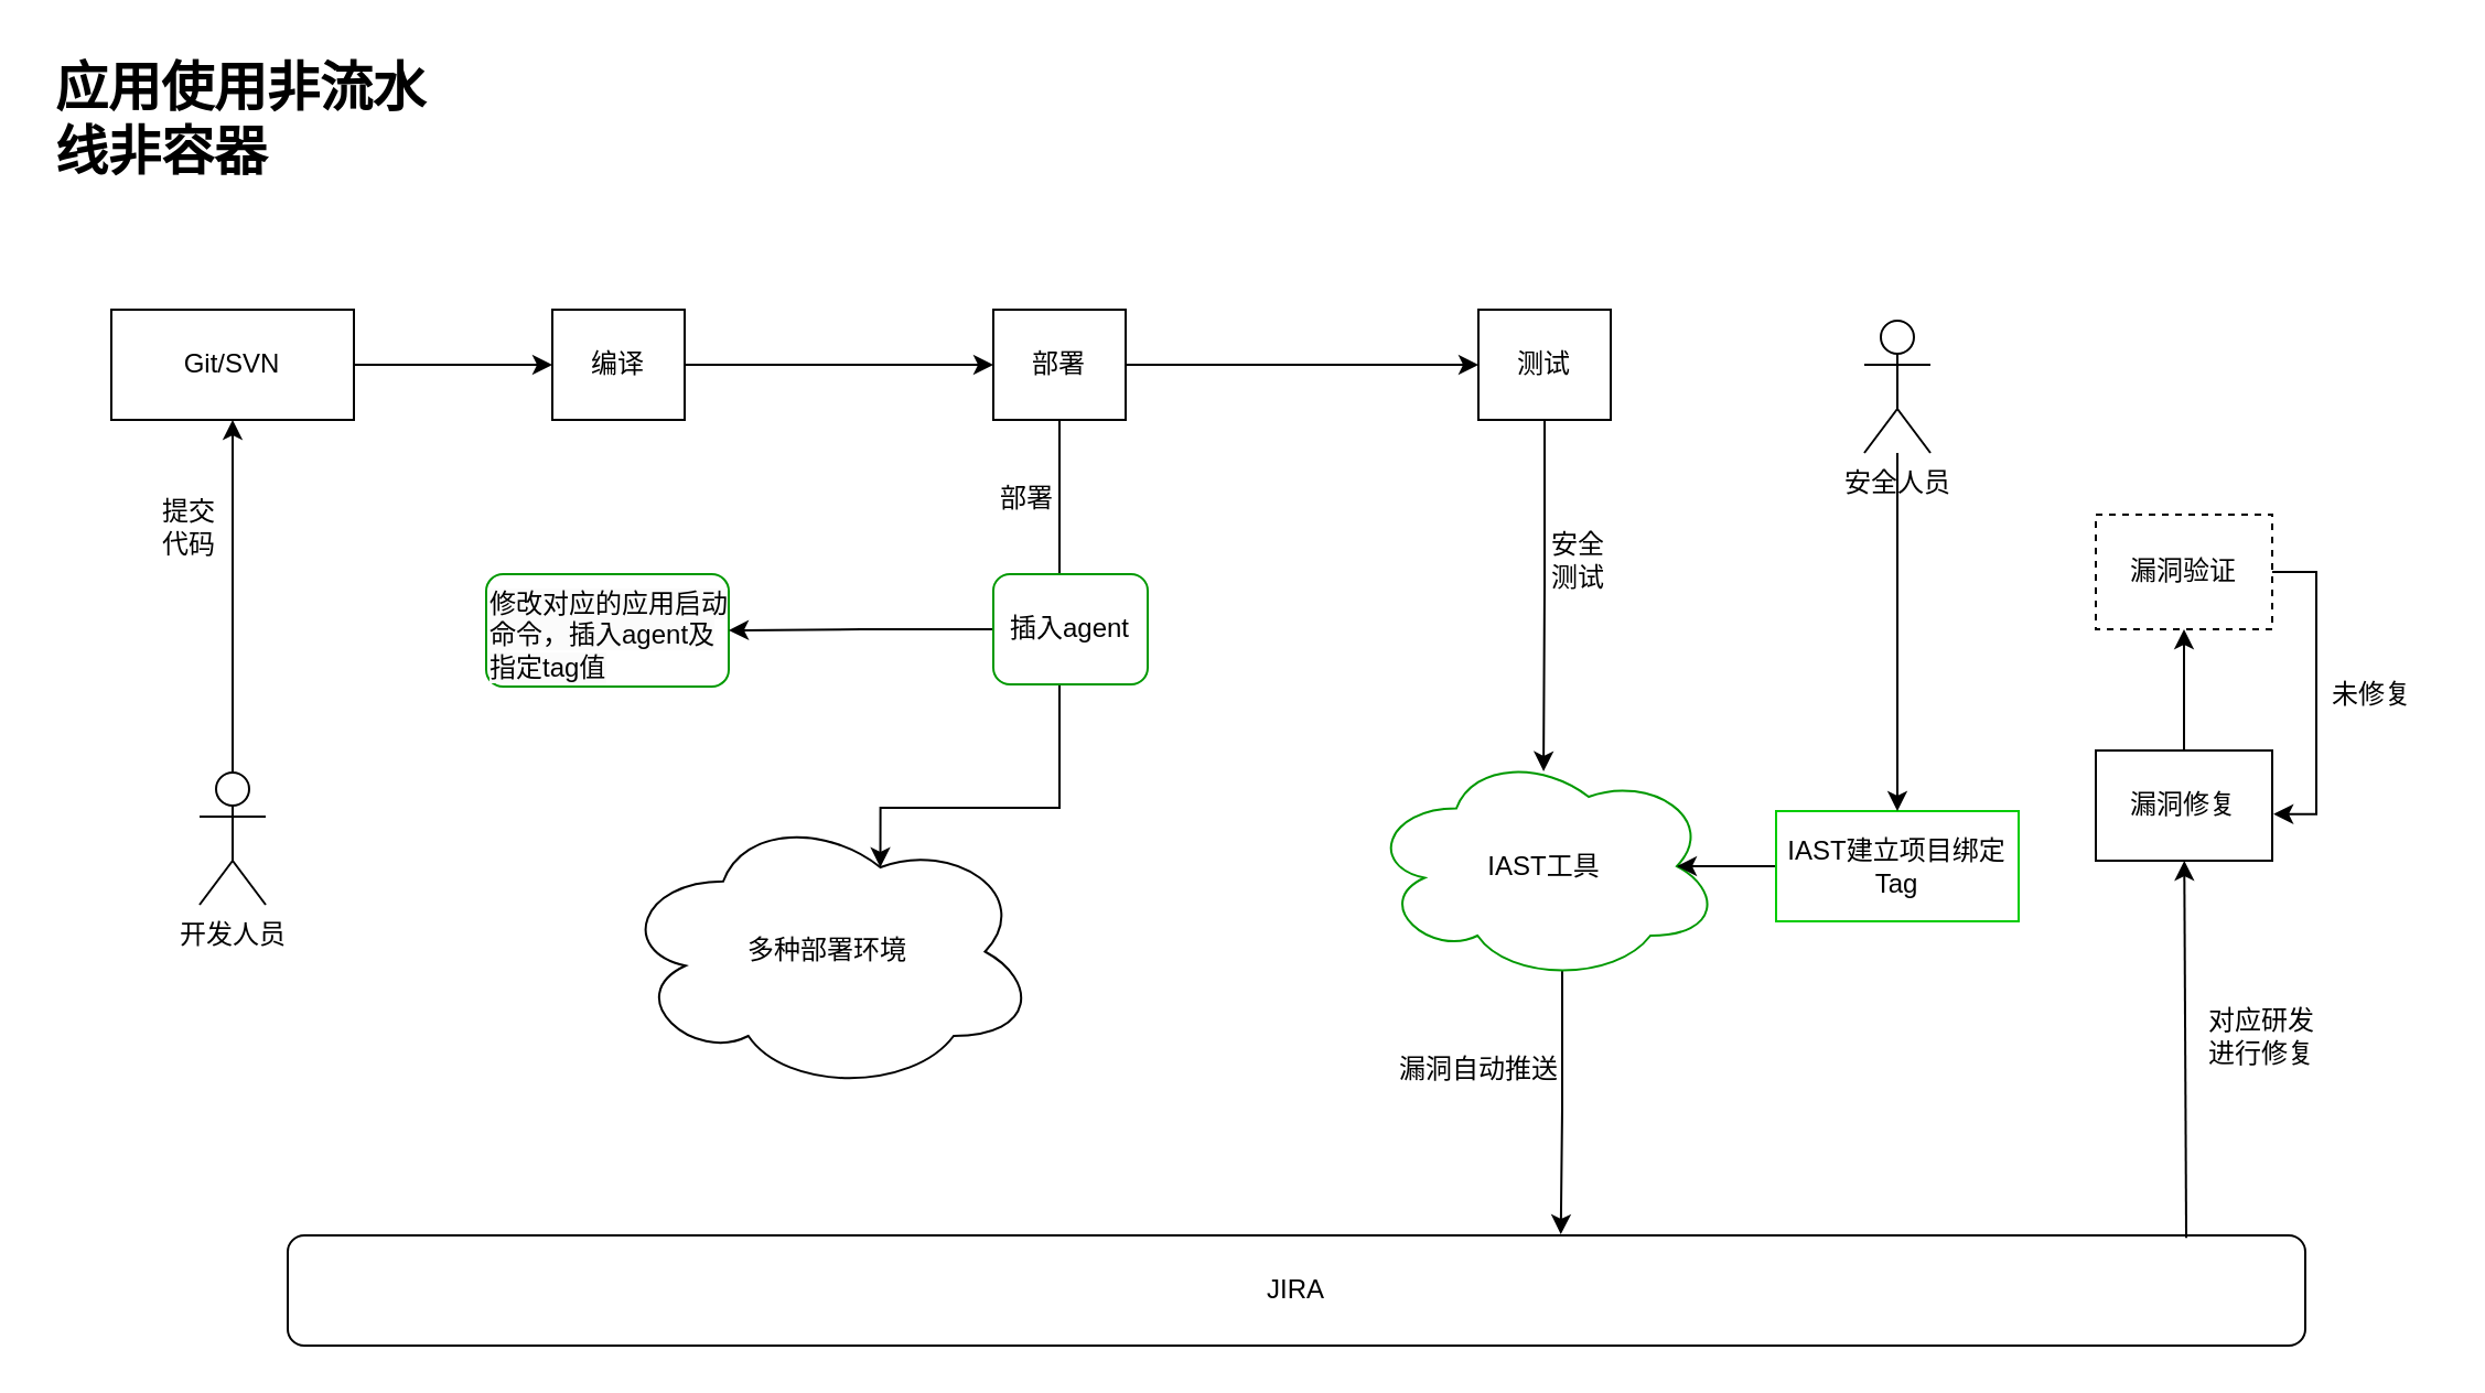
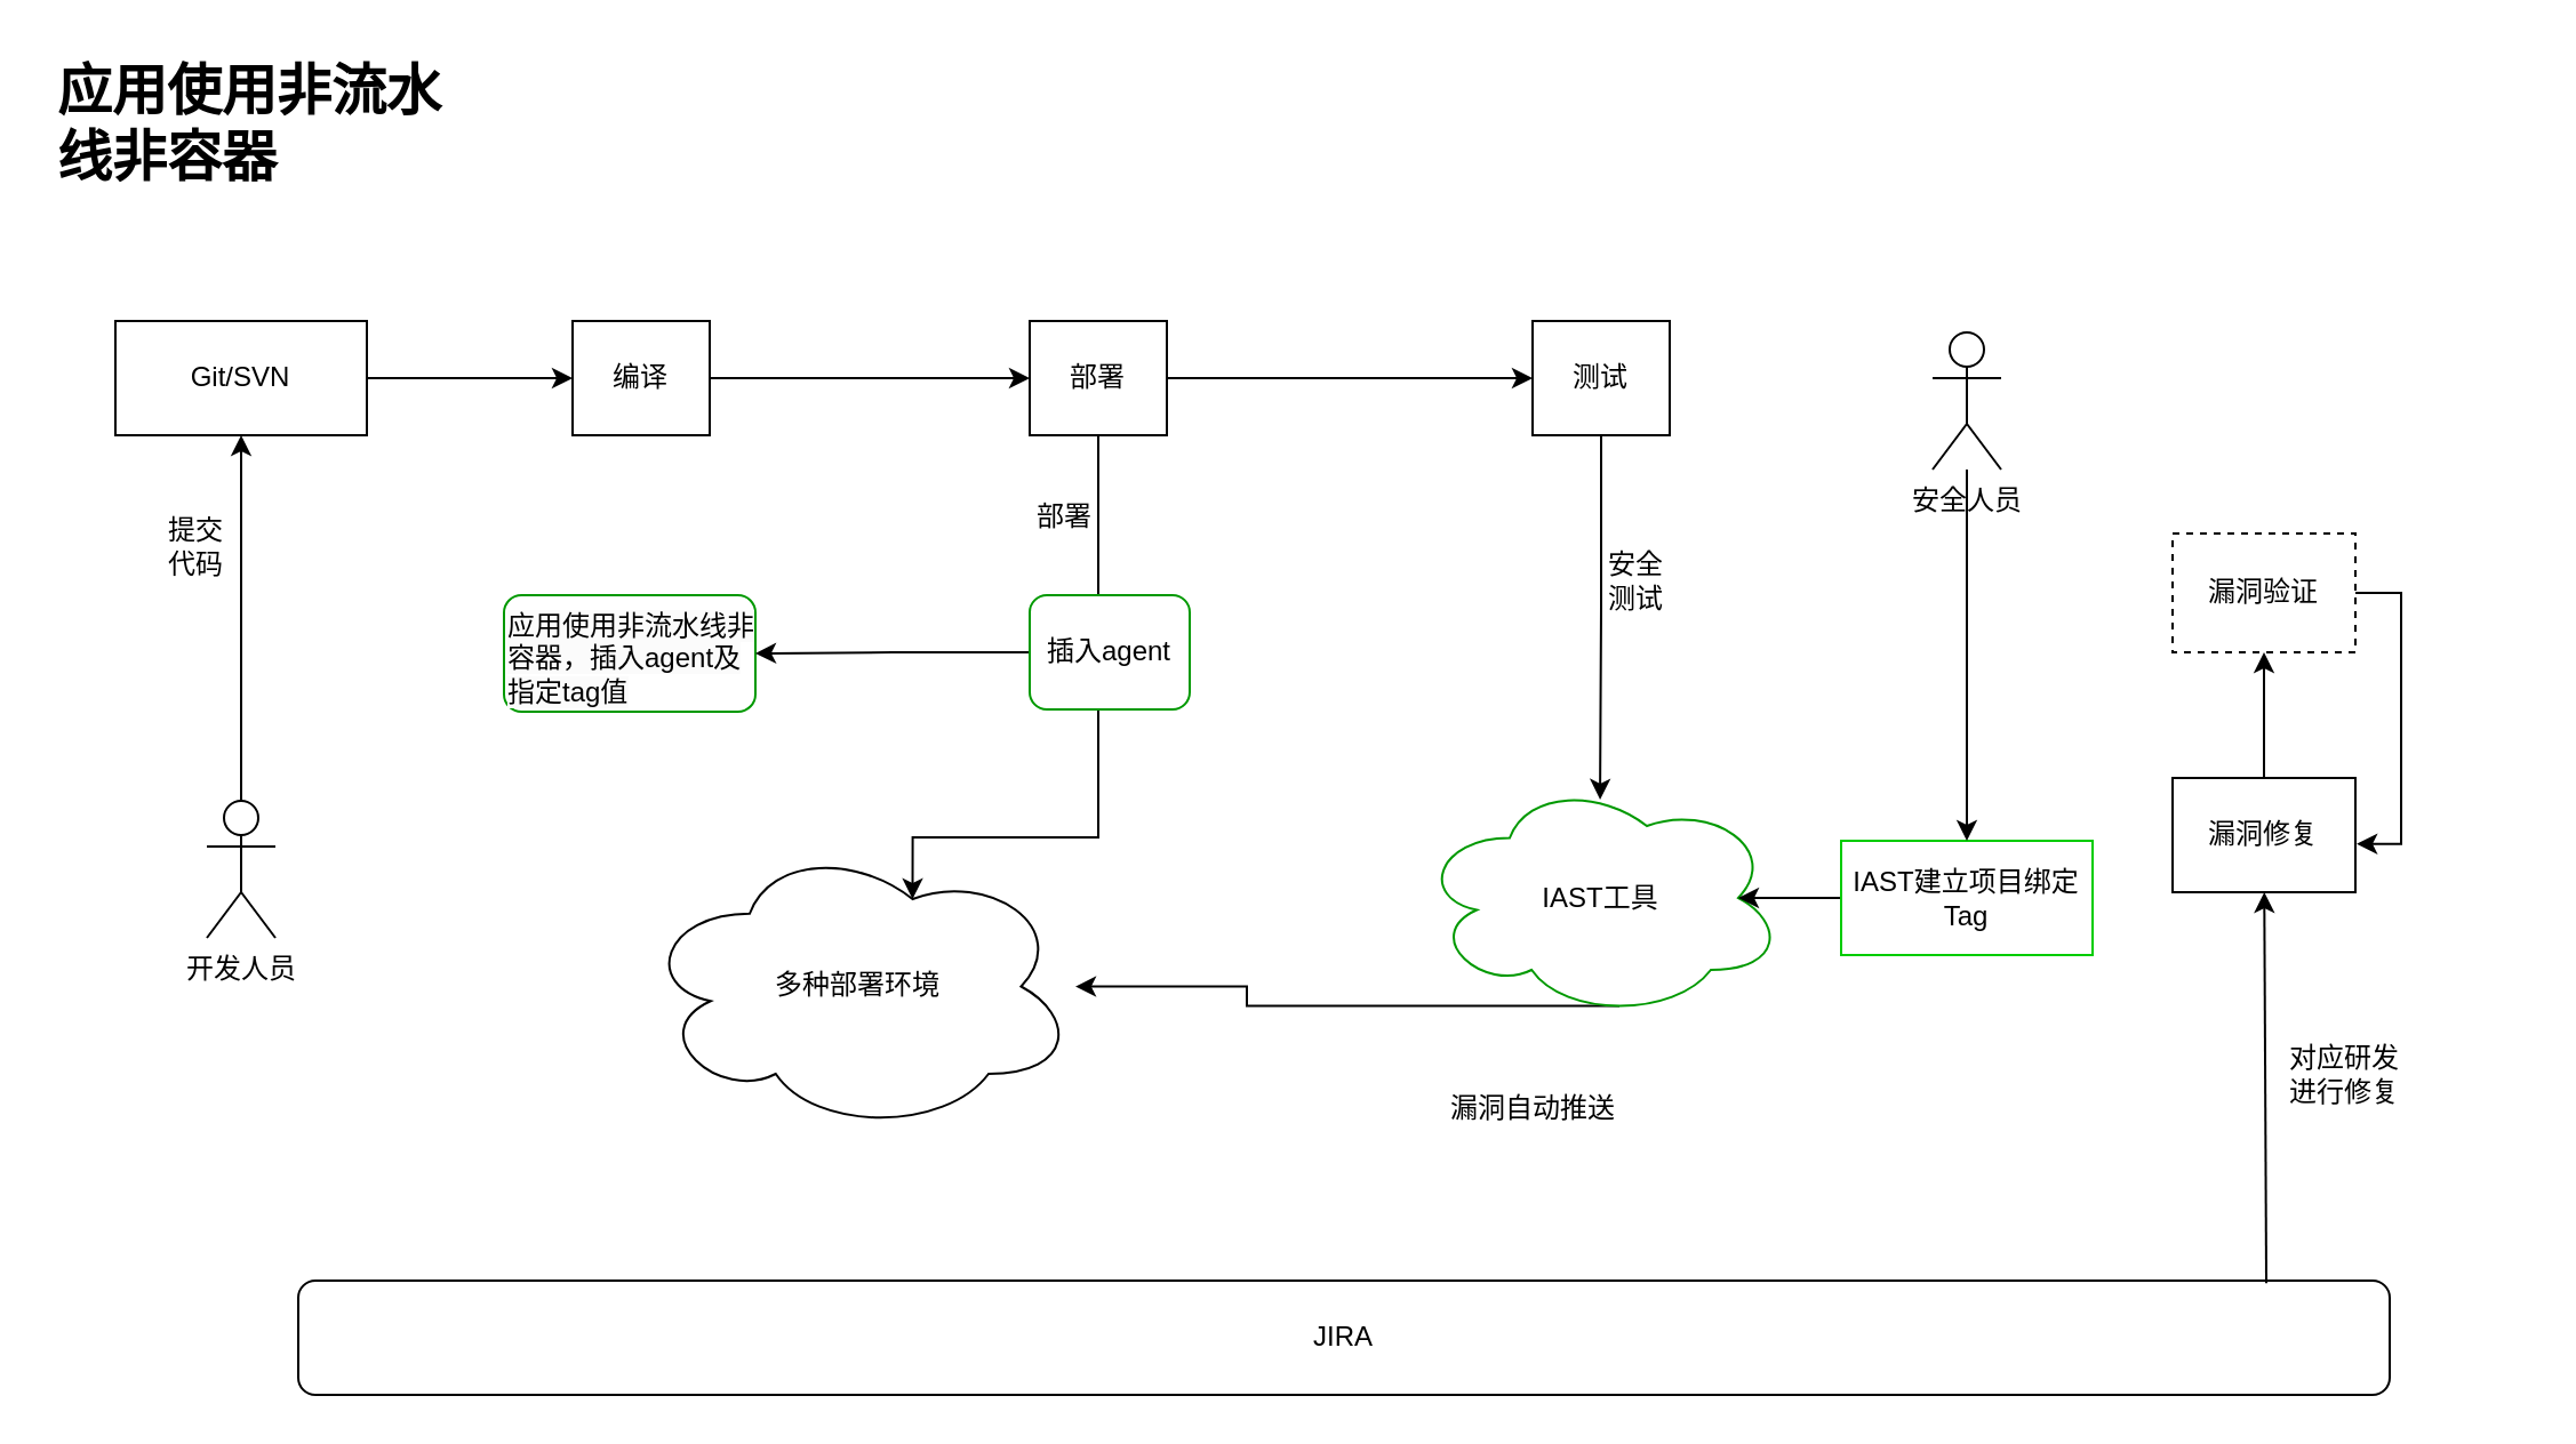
  <mxCell id="0" />
  <mxCell id="1" parent="0" />
  <mxCell id="2" value="&lt;h1&gt;应用使用非流水线非容器&lt;/h1&gt;" style="text;html=1;strokeColor=none;fillColor=none;spacing=5;spacingTop=-20;whiteSpace=wrap;overflow=hidden;rounded=0;" vertex="1" parent="1"><mxGeometry x="20" y="20" width="190" height="110" as="geometry" /></mxCell>
  <mxCell id="3" style="edgeStyle=orthogonalEdgeStyle;rounded=0;orthogonalLoop=1;jettySize=auto;html=1;entryX=0;entryY=0.5;entryDx=0;entryDy=0;" edge="1" parent="1" source="4" target="9"><mxGeometry relative="1" as="geometry"><mxPoint x="310" y="165" as="targetPoint" /></mxGeometry></mxCell>
  <mxCell id="4" value="Git/SVN" style="rounded=0;whiteSpace=wrap;html=1;" vertex="1" parent="1"><mxGeometry x="50" y="140" width="110" height="50" as="geometry" /></mxCell>
  <mxCell id="5" value="提交&lt;br&gt;代码" style="text;html=1;align=center;verticalAlign=middle;resizable=0;points=[];autosize=1;strokeColor=none;fillColor=none;" vertex="1" parent="1"><mxGeometry x="60" y="219" width="50" height="40" as="geometry" /></mxCell>
  <mxCell id="6" style="edgeStyle=orthogonalEdgeStyle;rounded=0;orthogonalLoop=1;jettySize=auto;html=1;entryX=0.5;entryY=1;entryDx=0;entryDy=0;exitX=0.5;exitY=0;exitDx=0;exitDy=0;exitPerimeter=0;" edge="1" parent="1" source="7" target="4"><mxGeometry relative="1" as="geometry"><mxPoint x="105" y="274" as="sourcePoint" /></mxGeometry></mxCell>
  <mxCell id="7" value="开发人员" style="shape=umlActor;verticalLabelPosition=bottom;verticalAlign=top;html=1;outlineConnect=0;" vertex="1" parent="1"><mxGeometry x="90" y="350" width="30" height="60" as="geometry" /></mxCell>
  <mxCell id="8" style="edgeStyle=orthogonalEdgeStyle;rounded=0;orthogonalLoop=1;jettySize=auto;html=1;exitX=1;exitY=0.5;exitDx=0;exitDy=0;strokeWidth=1;entryX=0;entryY=0.5;entryDx=0;entryDy=0;" edge="1" parent="1" source="9" target="12"><mxGeometry relative="1" as="geometry"><mxPoint x="475" y="165" as="targetPoint" /></mxGeometry></mxCell>
  <mxCell id="9" value="编译" style="rounded=0;whiteSpace=wrap;html=1;" vertex="1" parent="1"><mxGeometry x="250" y="140" width="60" height="50" as="geometry" /></mxCell>
  <mxCell id="10" value="" style="edgeStyle=orthogonalEdgeStyle;rounded=0;orthogonalLoop=1;jettySize=auto;html=1;exitX=1;exitY=0.5;exitDx=0;exitDy=0;" edge="1" parent="1" source="12" target="14"><mxGeometry relative="1" as="geometry"><mxPoint x="640" y="160" as="sourcePoint" /></mxGeometry></mxCell>
  <mxCell id="11" style="edgeStyle=orthogonalEdgeStyle;rounded=0;orthogonalLoop=1;jettySize=auto;html=1;entryX=0.625;entryY=0.2;entryDx=0;entryDy=0;entryPerimeter=0;" edge="1" parent="1" source="36" target="15"><mxGeometry relative="1" as="geometry"><Array as="points"><mxPoint x="480" y="366" /></Array></mxGeometry></mxCell>
  <mxCell id="12" value="部署" style="rounded=0;whiteSpace=wrap;html=1;" vertex="1" parent="1"><mxGeometry x="450" y="140" width="60" height="50" as="geometry" /></mxCell>
  <mxCell id="13" style="edgeStyle=orthogonalEdgeStyle;rounded=0;orthogonalLoop=1;jettySize=auto;html=1;entryX=0.497;entryY=0.09;entryDx=0;entryDy=0;entryPerimeter=0;" edge="1" parent="1" source="14" target="18"><mxGeometry relative="1" as="geometry"><mxPoint x="690" y="300" as="targetPoint" /><Array as="points" /></mxGeometry></mxCell>
  <mxCell id="14" value="测试" style="whiteSpace=wrap;html=1;" vertex="1" parent="1"><mxGeometry x="670" y="140" width="60" height="50" as="geometry" /></mxCell>
  <mxCell id="15" value="多种部署环境" style="ellipse;shape=cloud;whiteSpace=wrap;html=1;align=center;" vertex="1" parent="1"><mxGeometry x="280" y="367.5" width="190" height="127.5" as="geometry" /></mxCell>
  <mxCell id="16" value="部署" style="text;html=1;align=center;verticalAlign=middle;resizable=0;points=[];autosize=1;strokeColor=none;fillColor=none;" vertex="1" parent="1"><mxGeometry x="440" y="211" width="50" height="30" as="geometry" /></mxCell>
- <mxCell id="17" style="edgeStyle=orthogonalEdgeStyle;rounded=0;orthogonalLoop=1;jettySize=auto;html=1;exitX=0.55;exitY=0.95;exitDx=0;exitDy=0;exitPerimeter=0;entryX=0.631;entryY=-0.01;entryDx=0;entryDy=0;entryPerimeter=0;" edge="1" parent="1" source="18" target="27"><mxGeometry relative="1" as="geometry" /></mxCell>
+ <mxCell id="17" style="edgeStyle=orthogonalEdgeStyle;rounded=0;orthogonalLoop=1;jettySize=auto;html=1;exitX=0.55;exitY=0.95;exitDx=0;exitDy=0;exitPerimeter=0;" edge="1" parent="1" source="18" target="15"><mxGeometry relative="1" as="geometry" /></mxCell>
  <mxCell id="18" value="IAST工具" style="ellipse;shape=cloud;whiteSpace=wrap;html=1;strokeColor=#009900;" vertex="1" parent="1"><mxGeometry x="620" y="340" width="160" height="105" as="geometry" /></mxCell>
  <mxCell id="19" value="安全&lt;br&gt;测试" style="text;html=1;align=center;verticalAlign=middle;resizable=0;points=[];autosize=1;strokeColor=none;fillColor=none;" vertex="1" parent="1"><mxGeometry x="690" y="234" width="50" height="40" as="geometry" /></mxCell>
  <mxCell id="20" style="edgeStyle=orthogonalEdgeStyle;rounded=0;orthogonalLoop=1;jettySize=auto;html=1;entryX=1.007;entryY=0.577;entryDx=0;entryDy=0;entryPerimeter=0;exitX=1;exitY=0.5;exitDx=0;exitDy=0;" edge="1" parent="1" source="21" target="24"><mxGeometry relative="1" as="geometry" /></mxCell>
  <mxCell id="21" value="漏洞验证" style="whiteSpace=wrap;html=1;dashed=1;" vertex="1" parent="1"><mxGeometry x="950" y="233" width="80" height="52" as="geometry" /></mxCell>
  <mxCell id="22" value="漏洞自动推送" style="text;html=1;align=center;verticalAlign=middle;resizable=0;points=[];autosize=1;strokeColor=none;fillColor=none;" vertex="1" parent="1"><mxGeometry x="620" y="470" width="100" height="30" as="geometry" /></mxCell>
  <mxCell id="23" style="edgeStyle=orthogonalEdgeStyle;rounded=0;orthogonalLoop=1;jettySize=auto;html=1;exitX=0.5;exitY=0;exitDx=0;exitDy=0;entryX=0.5;entryY=1;entryDx=0;entryDy=0;" edge="1" parent="1" source="24" target="21"><mxGeometry relative="1" as="geometry" /></mxCell>
  <mxCell id="24" value="漏洞修复" style="whiteSpace=wrap;html=1;" vertex="1" parent="1"><mxGeometry x="950" y="340" width="80" height="50" as="geometry" /></mxCell>
  <mxCell id="25" value="对应研发&lt;br&gt;进行修复" style="text;html=1;align=center;verticalAlign=middle;resizable=0;points=[];autosize=1;strokeColor=none;fillColor=none;" vertex="1" parent="1"><mxGeometry x="990" y="450" width="70" height="40" as="geometry" /></mxCell>
- <mxCell id="26" value="未修复" style="text;html=1;align=center;verticalAlign=middle;resizable=0;points=[];autosize=1;strokeColor=none;fillColor=none;" vertex="1" parent="1"><mxGeometry x="1045" y="300" width="60" height="30" as="geometry" /></mxCell>
  <mxCell id="27" value="JIRA" style="rounded=1;whiteSpace=wrap;html=1;" vertex="1" parent="1"><mxGeometry x="130" y="560" width="915" height="50" as="geometry" /></mxCell>
- <mxCell id="28" value="&lt;span style=&quot;color: rgb(0, 0, 0); font-family: Helvetica; font-size: 12px; font-style: normal; font-variant-ligatures: normal; font-variant-caps: normal; font-weight: 400; letter-spacing: normal; orphans: 2; text-align: center; text-indent: 0px; text-transform: none; widows: 2; word-spacing: 0px; -webkit-text-stroke-width: 0px; background-color: rgb(251, 251, 251); text-decoration-thickness: initial; text-decoration-style: initial; text-decoration-color: initial; float: none; display: inline !important;&quot;&gt;修改对应的应用启动命令，插入agent及指定tag值&lt;/span&gt;" style="text;whiteSpace=wrap;html=1;strokeColor=#009900;glass=0;rounded=1;shadow=0;" vertex="1" parent="1"><mxGeometry x="220" y="260" width="110" height="51" as="geometry" /></mxCell>
+ <mxCell id="28" value="&lt;span style=&quot;color: rgb(0, 0, 0); font-family: Helvetica; font-size: 12px; font-style: normal; font-variant-ligatures: normal; font-variant-caps: normal; font-weight: 400; letter-spacing: normal; orphans: 2; text-align: center; text-indent: 0px; text-transform: none; widows: 2; word-spacing: 0px; -webkit-text-stroke-width: 0px; background-color: rgb(251, 251, 251); text-decoration-thickness: initial; text-decoration-style: initial; text-decoration-color: initial; float: none; display: inline !important;&quot;&gt;应用使用非流水线非容器，插入agent及指定tag值&lt;/span&gt;" style="text;whiteSpace=wrap;html=1;strokeColor=#009900;glass=0;rounded=1;shadow=0;" vertex="1" parent="1"><mxGeometry x="220" y="260" width="110" height="51" as="geometry" /></mxCell>
  <mxCell id="29" value="" style="edgeStyle=orthogonalEdgeStyle;rounded=0;orthogonalLoop=1;jettySize=auto;html=1;entryX=0.875;entryY=0.5;entryDx=0;entryDy=0;entryPerimeter=0;" edge="1" parent="1" source="30" target="18"><mxGeometry relative="1" as="geometry" /></mxCell>
  <mxCell id="30" value="IAST建立项目绑定Tag" style="whiteSpace=wrap;html=1;strokeColor=#00CC00;" vertex="1" parent="1"><mxGeometry x="805" y="367.5" width="110" height="50" as="geometry" /></mxCell>
  <mxCell id="31" value="" style="edgeStyle=orthogonalEdgeStyle;rounded=0;orthogonalLoop=1;jettySize=auto;html=1;" edge="1" parent="1" source="32" target="30"><mxGeometry relative="1" as="geometry" /></mxCell>
  <mxCell id="32" value="安全人员" style="shape=umlActor;verticalLabelPosition=bottom;verticalAlign=top;html=1;outlineConnect=0;" vertex="1" parent="1"><mxGeometry x="845" y="145" width="30" height="60" as="geometry" /></mxCell>
  <mxCell id="33" value="" style="endArrow=classic;html=1;rounded=0;exitX=0.941;exitY=0.023;exitDx=0;exitDy=0;exitPerimeter=0;" edge="1" parent="1" source="27" target="24"><mxGeometry width="50" height="50" relative="1" as="geometry"><mxPoint x="940" y="495" as="sourcePoint" /><mxPoint x="990" y="445" as="targetPoint" /></mxGeometry></mxCell>
  <mxCell id="34" style="edgeStyle=orthogonalEdgeStyle;rounded=0;orthogonalLoop=1;jettySize=auto;html=1;entryX=1;entryY=0.5;entryDx=0;entryDy=0;exitX=0;exitY=0.5;exitDx=0;exitDy=0;" edge="1" parent="1" source="36" target="28"><mxGeometry relative="1" as="geometry"><mxPoint x="140" y="299" as="sourcePoint" /></mxGeometry></mxCell>
  <mxCell id="35" value="" style="edgeStyle=orthogonalEdgeStyle;rounded=0;orthogonalLoop=1;jettySize=auto;html=1;entryX=0.625;entryY=0.2;entryDx=0;entryDy=0;entryPerimeter=0;" edge="1" parent="1" source="12" target="36"><mxGeometry relative="1" as="geometry"><Array as="points"><mxPoint x="480" y="295" /><mxPoint x="494" y="295" /></Array><mxPoint x="510" y="190" as="sourcePoint" /><mxPoint x="389" y="366" as="targetPoint" /></mxGeometry></mxCell>
  <mxCell id="36" value="插入agent" style="whiteSpace=wrap;html=1;strokeColor=#009900;rounded=1;" vertex="1" parent="1"><mxGeometry x="450" y="260" width="70" height="50" as="geometry" /></mxCell>
